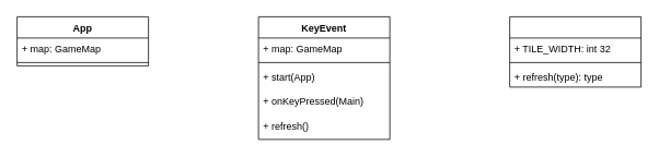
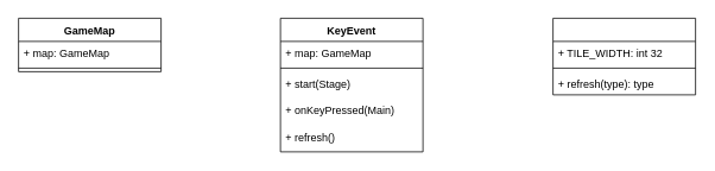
  <mxCell id="0" />
  <mxCell id="1" parent="0" />
  <mxCell id="2" value="KeyEvent" style="swimlane;fontStyle=1;align=center;verticalAlign=top;childLayout=stackLayout;horizontal=1;startSize=26;horizontalStack=0;resizeParent=1;resizeParentMax=0;resizeLast=0;collapsible=1;marginBottom=0;" parent="1" vertex="1"><mxGeometry x="314" y="20" width="160" height="150" as="geometry" /></mxCell>
  <mxCell id="3" value="+ map: GameMap" style="text;strokeColor=none;fillColor=none;align=left;verticalAlign=top;spacingLeft=4;spacingRight=4;overflow=hidden;rotatable=0;points=[[0,0.5],[1,0.5]];portConstraint=eastwest;" parent="2" vertex="1"><mxGeometry y="26" width="160" height="26" as="geometry" /></mxCell>
  <mxCell id="4" value="" style="line;strokeWidth=1;fillColor=none;align=left;verticalAlign=middle;spacingTop=-1;spacingLeft=3;spacingRight=3;rotatable=0;labelPosition=right;points=[];portConstraint=eastwest;" parent="2" vertex="1"><mxGeometry y="52" width="160" height="8" as="geometry" /></mxCell>
- <mxCell id="5" value="+ start(App)&#10;" style="text;strokeColor=none;fillColor=none;align=left;verticalAlign=top;spacingLeft=4;spacingRight=4;overflow=hidden;rotatable=0;points=[[0,0.5],[1,0.5]];portConstraint=eastwest;" parent="2" vertex="1"><mxGeometry y="60" width="160" height="30" as="geometry" /></mxCell>
+ <mxCell id="5" value="+ start(Stage)&#10;" style="text;strokeColor=none;fillColor=none;align=left;verticalAlign=top;spacingLeft=4;spacingRight=4;overflow=hidden;rotatable=0;points=[[0,0.5],[1,0.5]];portConstraint=eastwest;" parent="2" vertex="1"><mxGeometry y="60" width="160" height="30" as="geometry" /></mxCell>
  <mxCell id="6" value="+ onKeyPressed(Main)&#10;" style="text;strokeColor=none;fillColor=none;align=left;verticalAlign=top;spacingLeft=4;spacingRight=4;overflow=hidden;rotatable=0;points=[[0,0.5],[1,0.5]];portConstraint=eastwest;" parent="2" vertex="1"><mxGeometry y="90" width="160" height="30" as="geometry" /></mxCell>
  <mxCell id="7" value="+ refresh()&#10;" style="text;strokeColor=none;fillColor=none;align=left;verticalAlign=top;spacingLeft=4;spacingRight=4;overflow=hidden;rotatable=0;points=[[0,0.5],[1,0.5]];portConstraint=eastwest;" parent="2" vertex="1"><mxGeometry y="120" width="160" height="30" as="geometry" /></mxCell>
  <mxCell id="8" value=" " style="swimlane;fontStyle=1;align=center;verticalAlign=top;childLayout=stackLayout;horizontal=1;startSize=26;horizontalStack=0;resizeParent=1;resizeParentMax=0;resizeLast=0;collapsible=1;marginBottom=0;" parent="1" vertex="1"><mxGeometry x="620" y="20" width="160" height="86" as="geometry" /></mxCell>
  <mxCell id="9" value="+ TILE_WIDTH: int 32" style="text;strokeColor=none;fillColor=none;align=left;verticalAlign=top;spacingLeft=4;spacingRight=4;overflow=hidden;rotatable=0;points=[[0,0.5],[1,0.5]];portConstraint=eastwest;" parent="8" vertex="1"><mxGeometry y="26" width="160" height="26" as="geometry" /></mxCell>
  <mxCell id="10" value="" style="line;strokeWidth=1;fillColor=none;align=left;verticalAlign=middle;spacingTop=-1;spacingLeft=3;spacingRight=3;rotatable=0;labelPosition=right;points=[];portConstraint=eastwest;" parent="8" vertex="1"><mxGeometry y="52" width="160" height="8" as="geometry" /></mxCell>
  <mxCell id="11" value="+ refresh(type): type" style="text;strokeColor=none;fillColor=none;align=left;verticalAlign=top;spacingLeft=4;spacingRight=4;overflow=hidden;rotatable=0;points=[[0,0.5],[1,0.5]];portConstraint=eastwest;" parent="8" vertex="1"><mxGeometry y="60" width="160" height="26" as="geometry" /></mxCell>
- <mxCell id="12" value="App" style="swimlane;fontStyle=1;align=center;verticalAlign=top;childLayout=stackLayout;horizontal=1;startSize=26;horizontalStack=0;resizeParent=1;resizeParentMax=0;resizeLast=0;collapsible=1;marginBottom=0;" parent="1" vertex="1"><mxGeometry x="20" y="20" width="160" height="60" as="geometry" /></mxCell>
+ <mxCell id="12" value="GameMap" style="swimlane;fontStyle=1;align=center;verticalAlign=top;childLayout=stackLayout;horizontal=1;startSize=26;horizontalStack=0;resizeParent=1;resizeParentMax=0;resizeLast=0;collapsible=1;marginBottom=0;" parent="1" vertex="1"><mxGeometry x="20" y="20" width="160" height="60" as="geometry" /></mxCell>
  <mxCell id="13" value="+ map: GameMap" style="text;strokeColor=none;fillColor=none;align=left;verticalAlign=top;spacingLeft=4;spacingRight=4;overflow=hidden;rotatable=0;points=[[0,0.5],[1,0.5]];portConstraint=eastwest;" parent="12" vertex="1"><mxGeometry y="26" width="160" height="26" as="geometry" /></mxCell>
  <mxCell id="14" value="" style="line;strokeWidth=1;fillColor=none;align=left;verticalAlign=middle;spacingTop=-1;spacingLeft=3;spacingRight=3;rotatable=0;labelPosition=right;points=[];portConstraint=eastwest;" parent="12" vertex="1"><mxGeometry y="52" width="160" height="8" as="geometry" /></mxCell>
